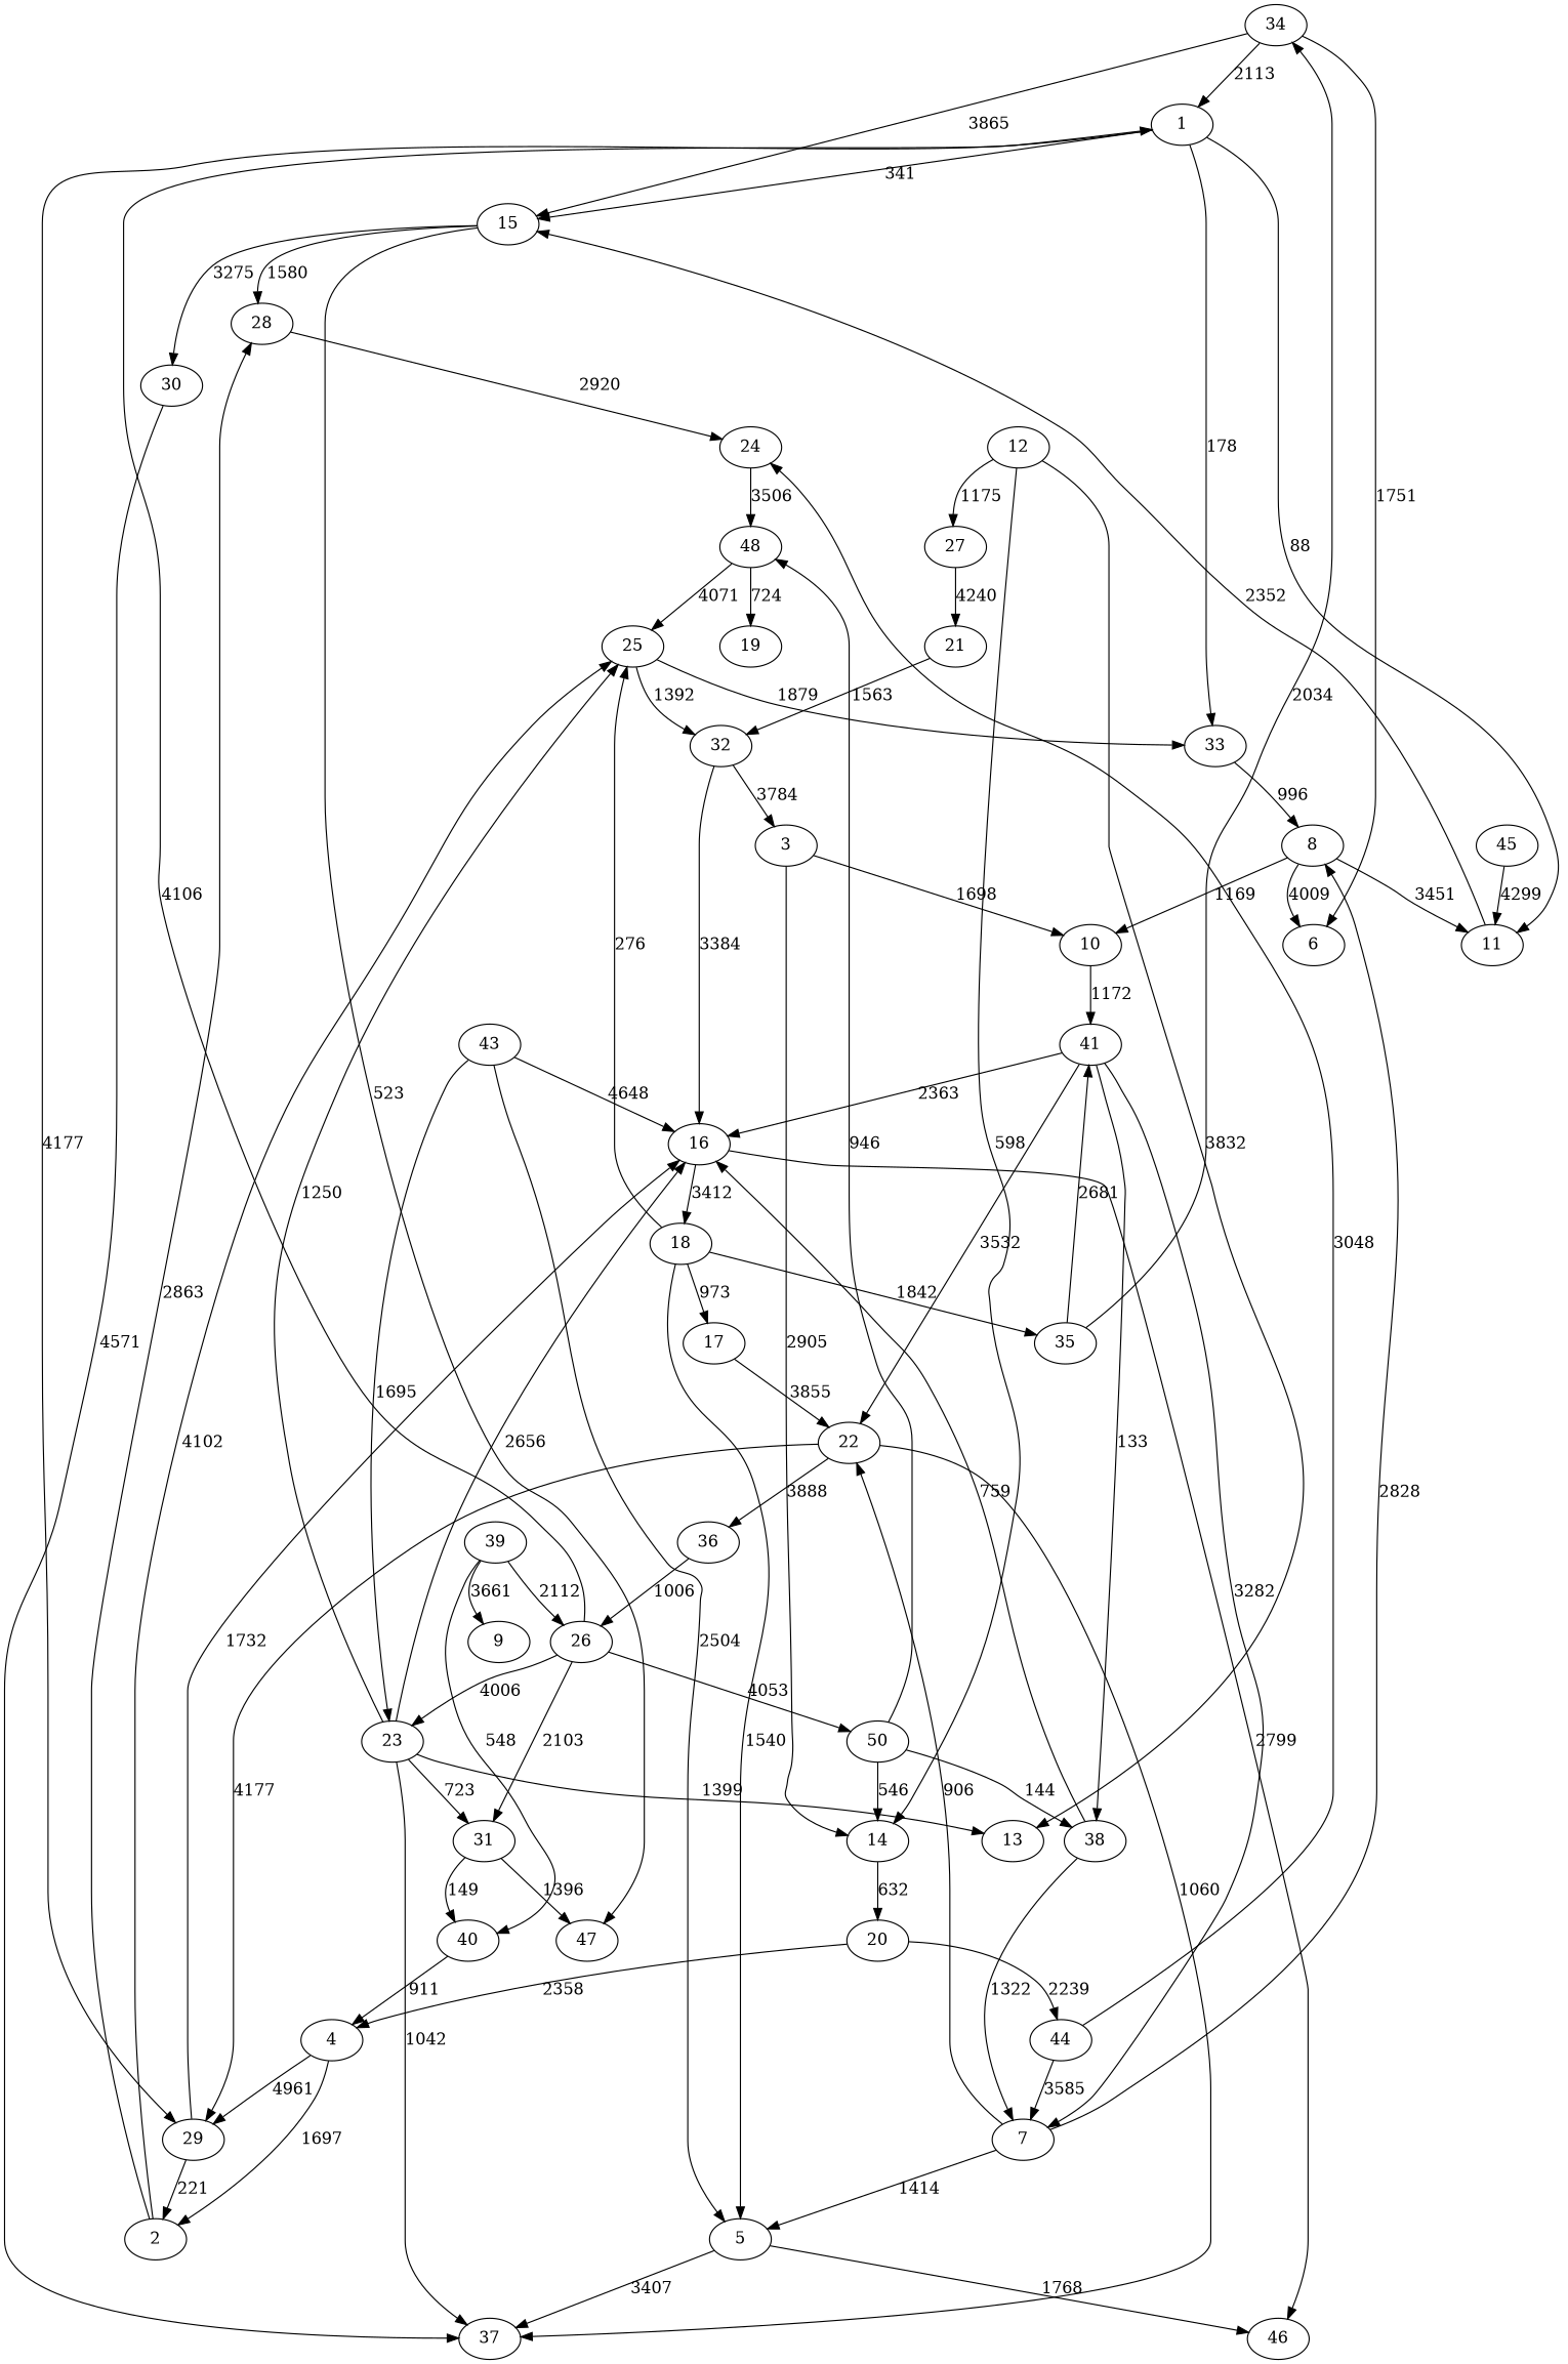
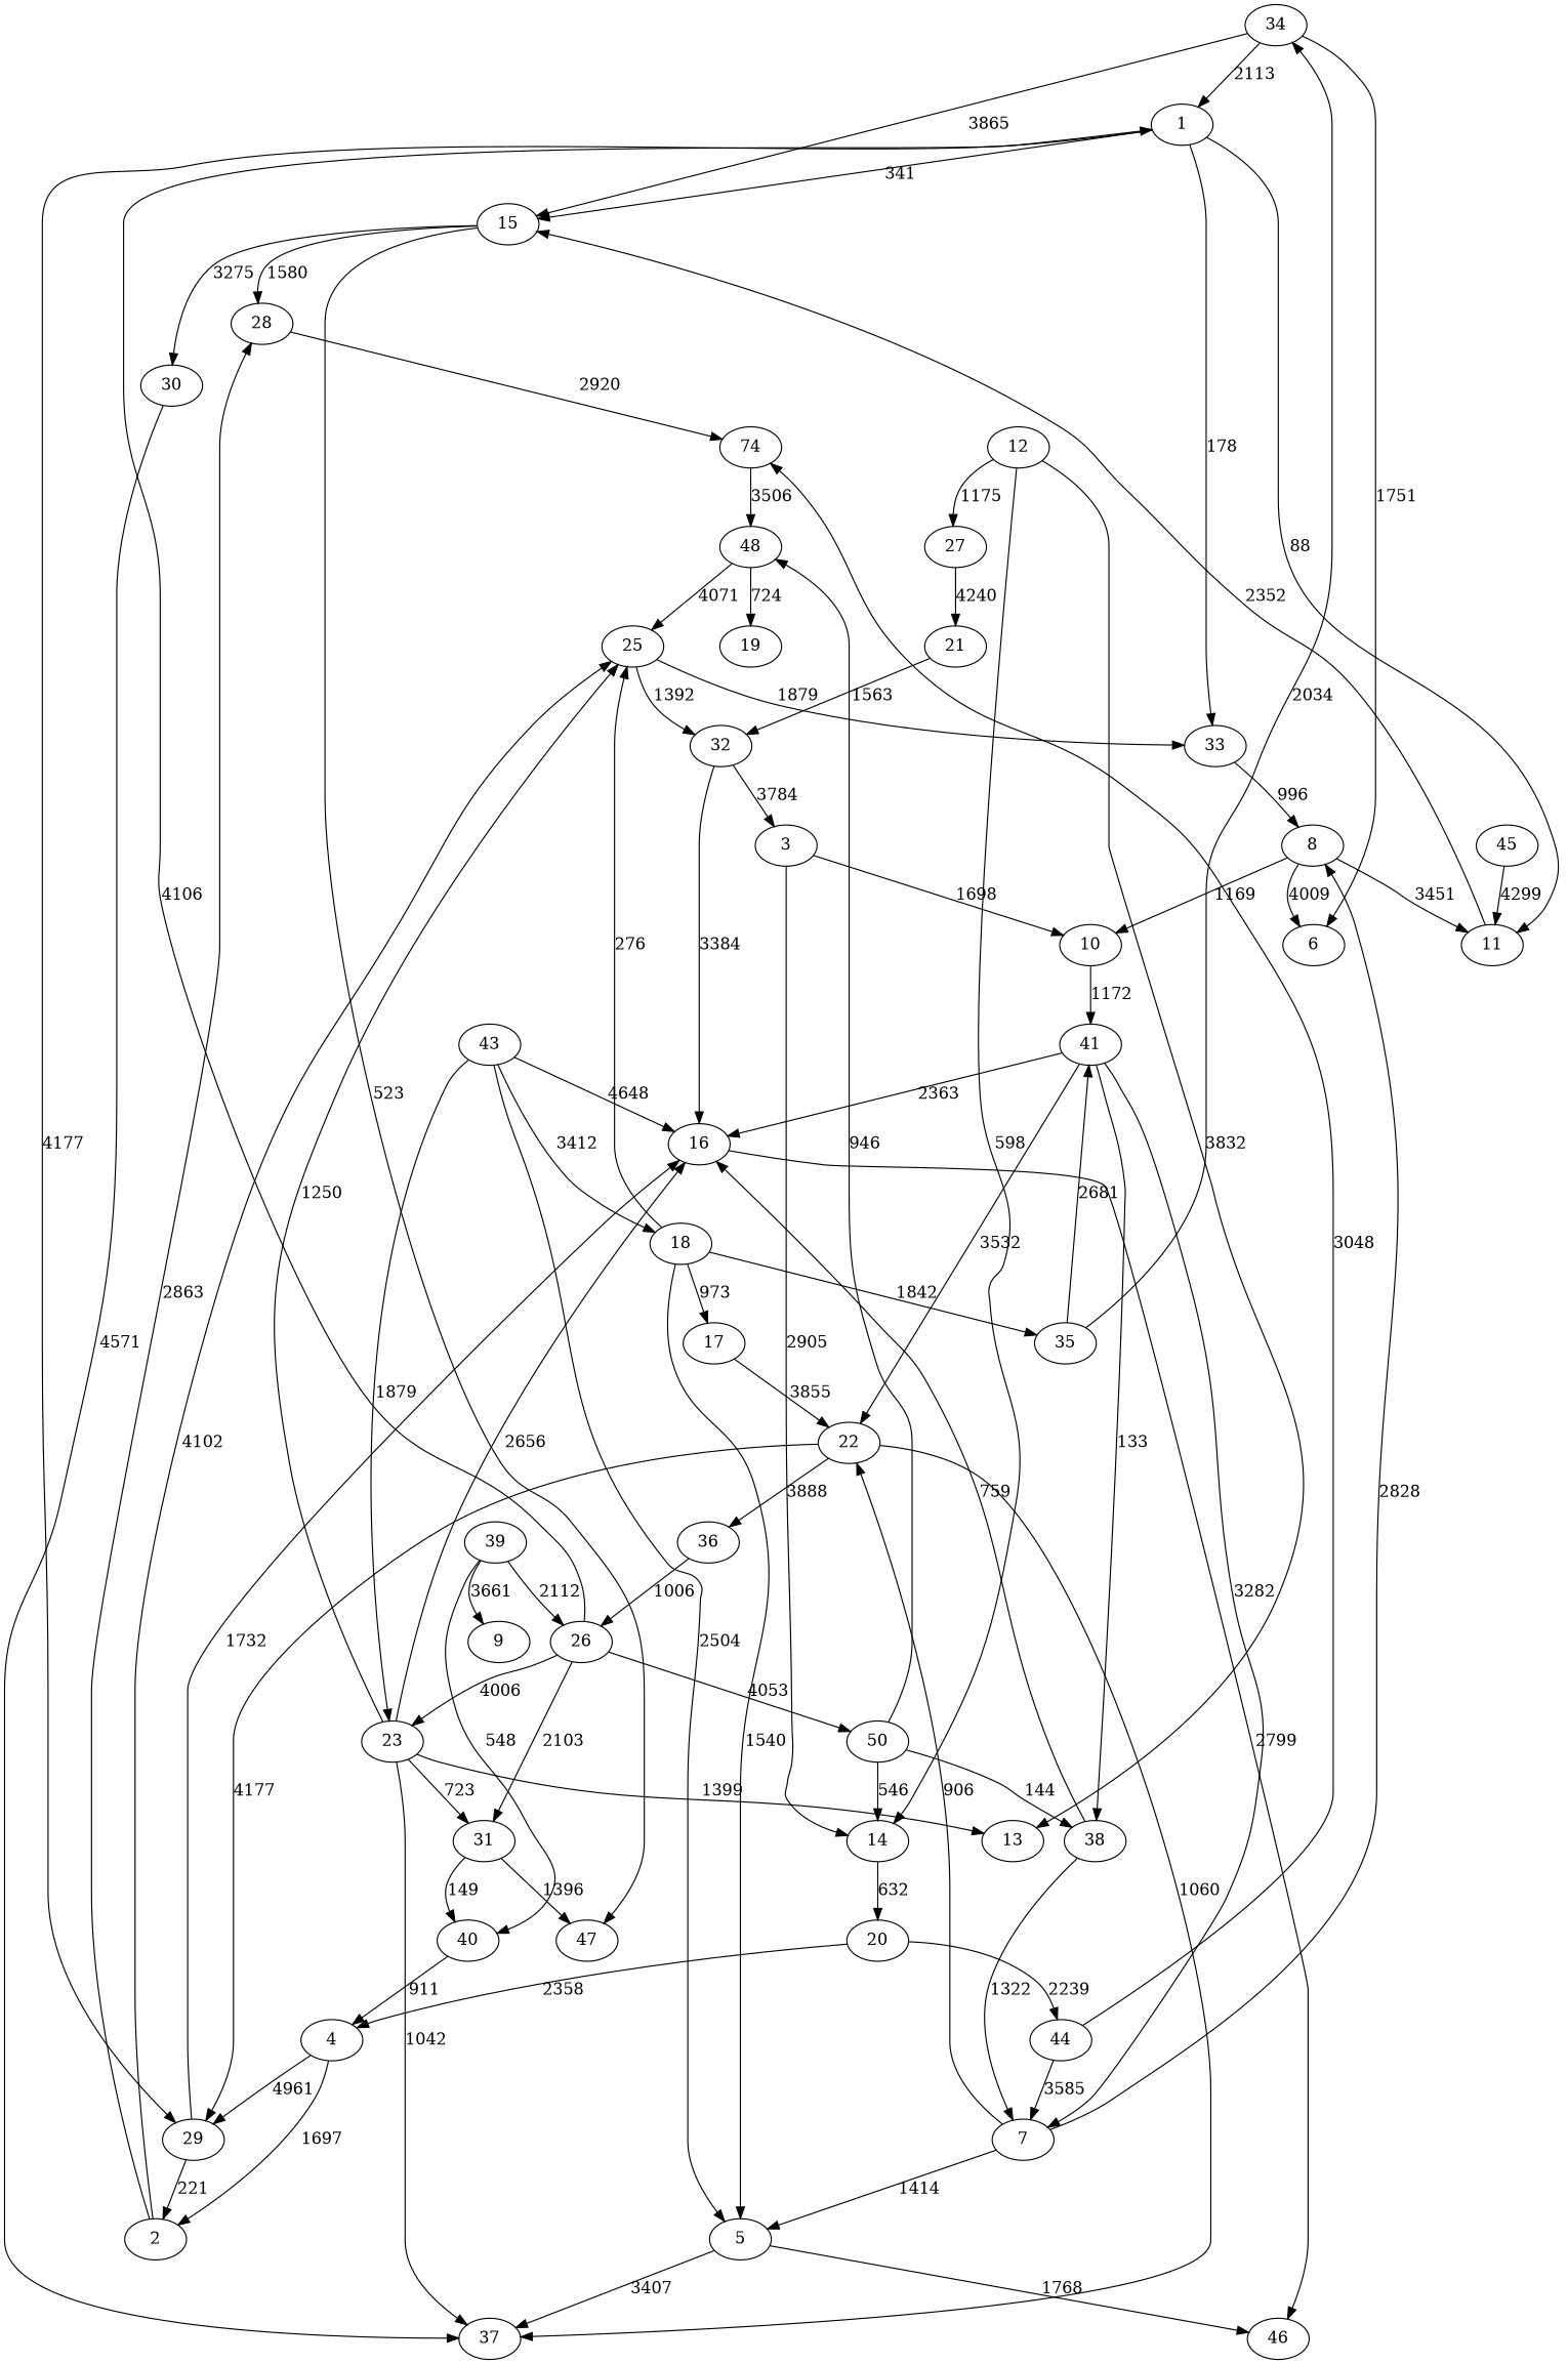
  strict digraph {
    fontname="DejaVu Serif"
    node [fontname="DejaVu Serif"]
    edge [fontname="DejaVu Serif"]
    34
    1
    15
    6
    33
    11
    29
    47
    28
    30
    8
    16
    2
-   24
+   24 [label=74]
    37
    10
    18
    46
    25
    48
    41
    5
    35
    17
    32
    50
    38
    14
    7
    20
    19
    22
    4
    44
    36
    3
    26
    12
    13
    27
    43
    23
    31
    40
    39
    9
    21
    45
    34 -> 1 [label=2113]
    34 -> 15 [label=3865]
    34 -> 6 [label=1751]
    1 -> 15 [label=341]
    1 -> 33 [label=178]
    1 -> 11 [label=88]
    1 -> 29 [label=4177]
    15 -> 47 [label=523]
    15 -> 28 [label=1580]
    15 -> 30 [label=3275]
    33 -> 8 [label=996]
    11 -> 15 [label=2352]
    29 -> 16 [label=1732]
    29 -> 2 [label=221]
    28 -> 24 [label=2920]
    30 -> 37 [label=4571]
    8 -> 6 [label=4009]
    8 -> 11 [label=3451]
    8 -> 10 [label=1169]
-   16 -> 18 [label=3412]
+   43 -> 18 [label=3412]
    16 -> 46 [label=2799]
    2 -> 28 [label=2863]
    2 -> 25 [label=4102]
    24 -> 48 [label=3506]
    10 -> 41 [label=1172]
    18 -> 25 [label=276]
    18 -> 5 [label=1540]
    18 -> 35 [label=1842]
    18 -> 17 [label=973]
    25 -> 33 [label=1879]
    25 -> 32 [label=1392]
    48 -> 25 [label=4071]
    48 -> 19 [label=724]
    41 -> 16 [label=2363]
    41 -> 38 [label=133]
    41 -> 7 [label=3282]
    41 -> 22 [label=3532]
    5 -> 37 [label=3407]
    5 -> 46 [label=1768]
    35 -> 34 [label=2034]
    35 -> 41 [label=2681]
    17 -> 22 [label=3855]
    32 -> 16 [label=3384]
    32 -> 3 [label=3784]
    50 -> 48 [label=946]
    50 -> 38 [label=144]
    50 -> 14 [label=546]
    38 -> 16 [label=759]
    38 -> 7 [label=1322]
    14 -> 20 [label=632]
    7 -> 8 [label=2828]
    7 -> 5 [label=1414]
    7 -> 22 [label=906]
    20 -> 4 [label=2358]
    20 -> 44 [label=2239]
    22 -> 29 [label=4177]
    22 -> 37 [label=1060]
    22 -> 36 [label=3888]
    4 -> 29 [label=4961]
    4 -> 2 [label=1697]
    44 -> 24 [label=3048]
    44 -> 7 [label=3585]
    36 -> 26 [label=1006]
    3 -> 10 [label=1698]
    3 -> 14 [label=2905]
    26 -> 1 [label=4106]
    26 -> 50 [label=4053]
    26 -> 23 [label=4006]
    26 -> 31 [label=2103]
    12 -> 14 [label=598]
    12 -> 13 [label=3832]
    12 -> 27 [label=1175]
    27 -> 21 [label=4240]
    43 -> 16 [label=4648]
    43 -> 5 [label=2504]
-   43 -> 23 [label=1695]
+   43 -> 23 [label=1879]
    23 -> 16 [label=2656]
    23 -> 37 [label=1042]
    23 -> 25 [label=1250]
    23 -> 13 [label=1399]
    23 -> 31 [label=723]
    31 -> 47 [label=1396]
    31 -> 40 [label=149]
    40 -> 4 [label=911]
    39 -> 26 [label=2112]
    39 -> 40 [label=548]
    39 -> 9 [label=3661]
    21 -> 32 [label=1563]
    45 -> 11 [label=4299]
  }
